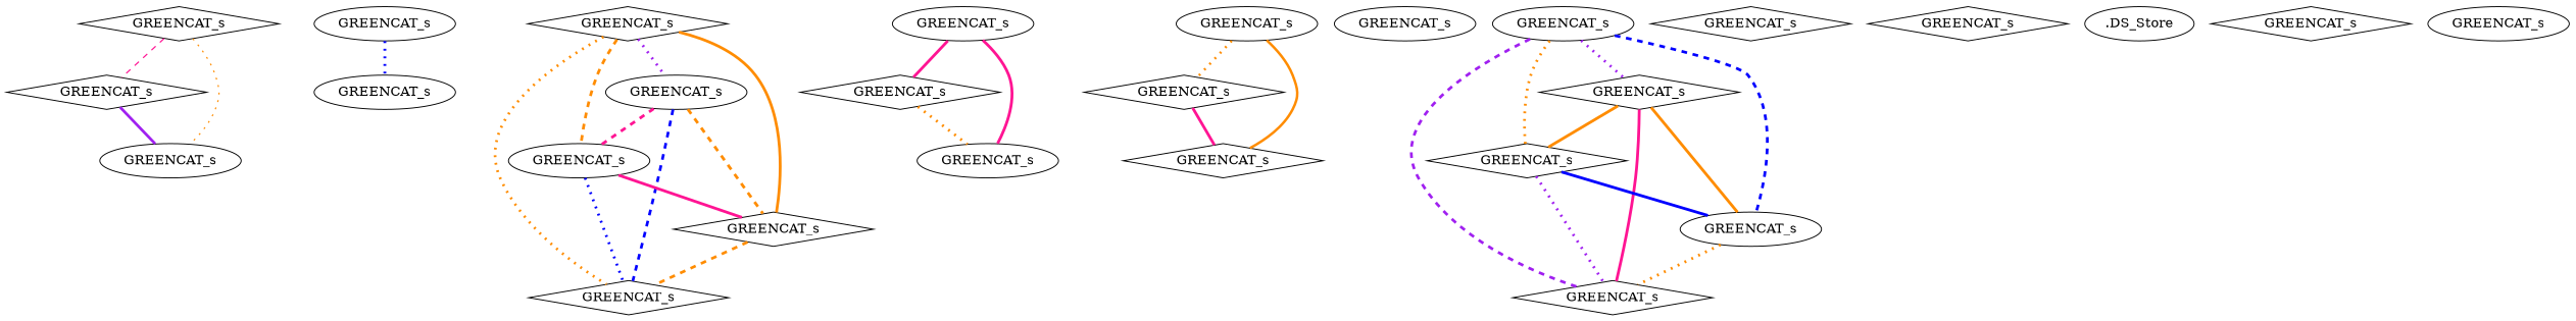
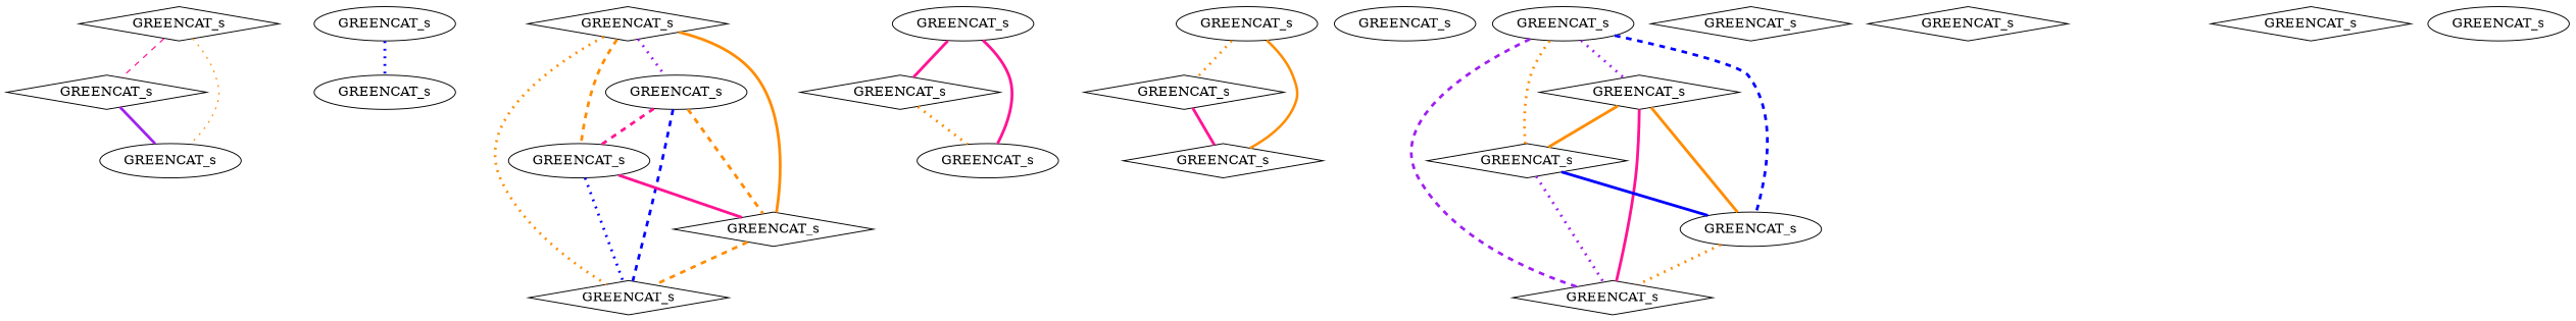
  strict graph {
    node [shape=diamond]
    edge [penwidth=2.9999999999999996 color=darkorange style=dotted]
    n1 [label=GREENCAT_s]
    n2 [label=GREENCAT_s]
    n3 [label=GREENCAT_s shape=ellipse]
    n4 [label=GREENCAT_s shape=ellipse]
    n5 [label=GREENCAT_s shape=ellipse]
    n6 [label=GREENCAT_s]
    n7 [label=GREENCAT_s shape=ellipse]
    n8 [label=GREENCAT_s shape=ellipse]
    n9 [label=GREENCAT_s]
    n10 [label=GREENCAT_s]
    n11 [label=GREENCAT_s shape=ellipse]
    n12 [label=GREENCAT_s]
    n13 [label=GREENCAT_s shape=ellipse]
    n14 [label=GREENCAT_s shape=ellipse]
    n15 [label=GREENCAT_s]
    n16 [label=GREENCAT_s]
    n17 [label=GREENCAT_s shape=ellipse]
    n18 [label=GREENCAT_s shape=ellipse]
    n19 [label=GREENCAT_s]
    n20 [label=GREENCAT_s]
    n21 [label=GREENCAT_s shape=ellipse]
    n22 [label=GREENCAT_s]
    n23 [label=GREENCAT_s]
    n24 [label=GREENCAT_s]
-   n25 [label=".DS_Store" shape=ellipse]
    n26 [label=GREENCAT_s]
    n27 [label=GREENCAT_s shape=ellipse]
    n1 -- n2 [penwidth=1.2835820895522378 color=deeppink style=dashed]
    n1 -- n3 [penwidth=1.2835820895522378]
    n2 -- n3 [penwidth=2.920318725099601 color=purple style=bold]
    n4 -- n5 [color=blue]
    n6 -- n7 [penwidth=2.9402985074626864 color=purple]
    n6 -- n8 [penwidth=2.9402985074626864 style=dashed]
    n6 -- n9 [penwidth=2.9402985074626864 style=bold]
    n6 -- n10 [penwidth=2.880952380952381]
    n7 -- n8 [color=deeppink style=dashed]
    n7 -- n9 [style=dashed]
    n7 -- n10 [penwidth=2.880952380952381 color=blue style=dashed]
    n8 -- n9 [color=deeppink style=bold]
    n8 -- n10 [penwidth=2.880952380952381 color=blue]
    n9 -- n10 [penwidth=2.880952380952381 style=dashed]
    n11 -- n12 [color=deeppink style=bold]
    n11 -- n13 [color=deeppink style=bold]
    n12 -- n13
    n14 -- n15 [penwidth=2.668508287292817]
    n14 -- n16 [penwidth=2.668508287292817 style=bold]
    n15 -- n16 [color=deeppink style=bold]
    n18 -- n19 [penwidth=2.9209486166007905 color=purple]
    n18 -- n20 [penwidth=2.9209486166007905]
    n18 -- n21 [penwidth=2.9209486166007905 color=blue style=dashed]
    n18 -- n22 [penwidth=2.9209486166007905 color=purple style=dashed]
    n19 -- n20 [style=bold]
    n19 -- n21 [style=bold]
    n19 -- n22 [color=deeppink style=bold]
    n20 -- n21 [color=blue style=bold]
    n20 -- n22 [color=purple]
    n21 -- n22
  }
